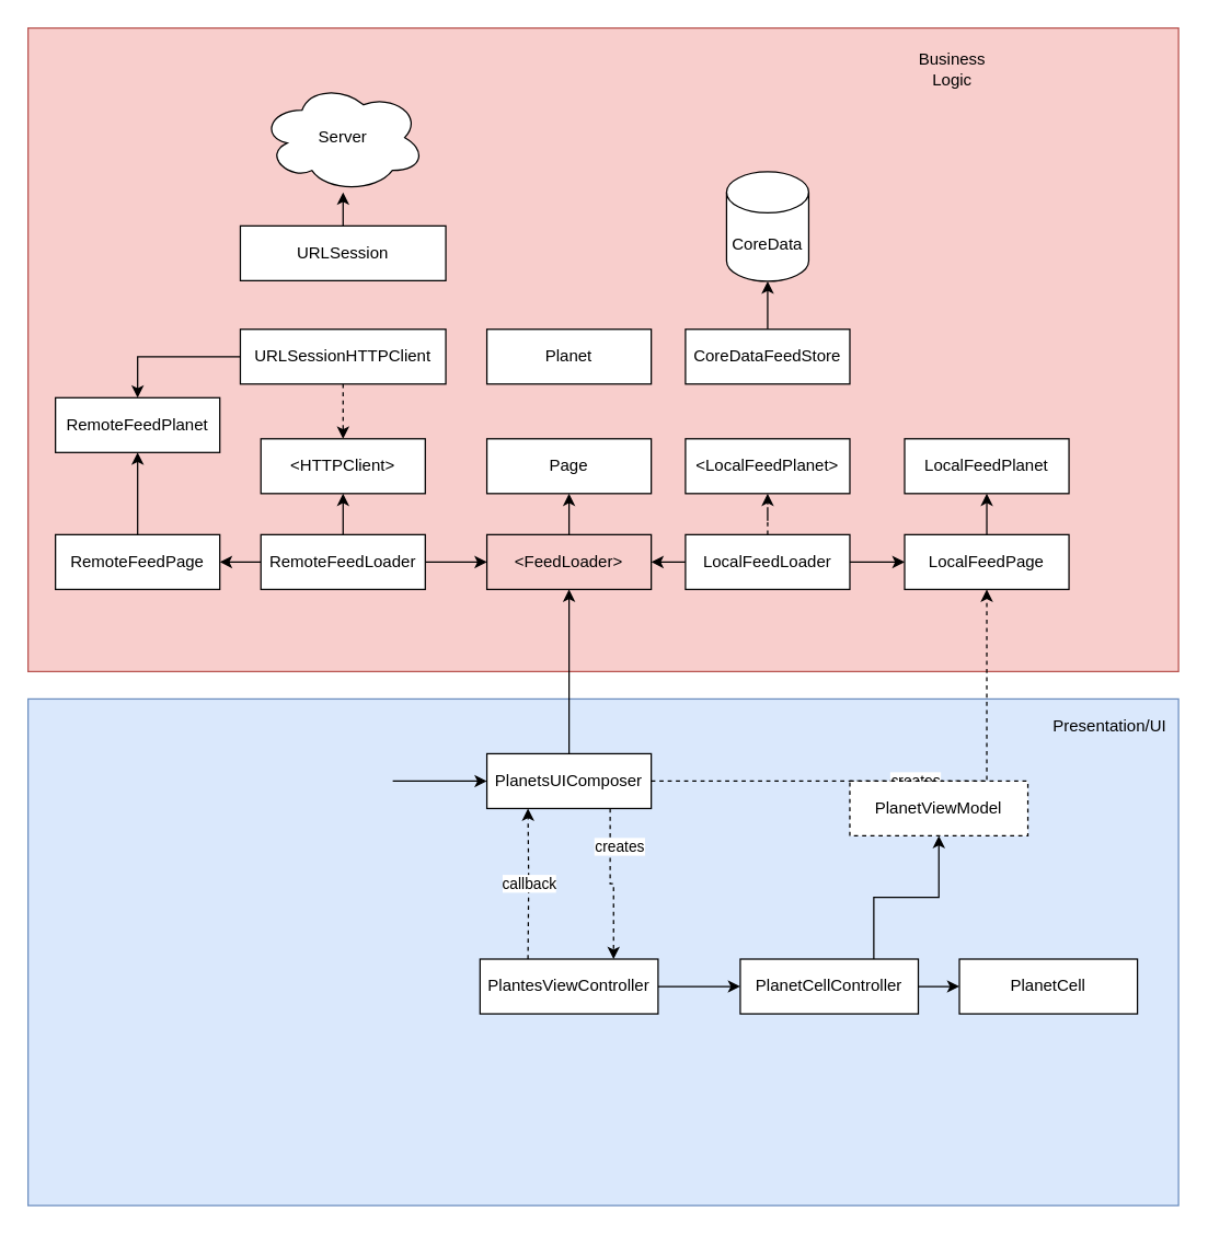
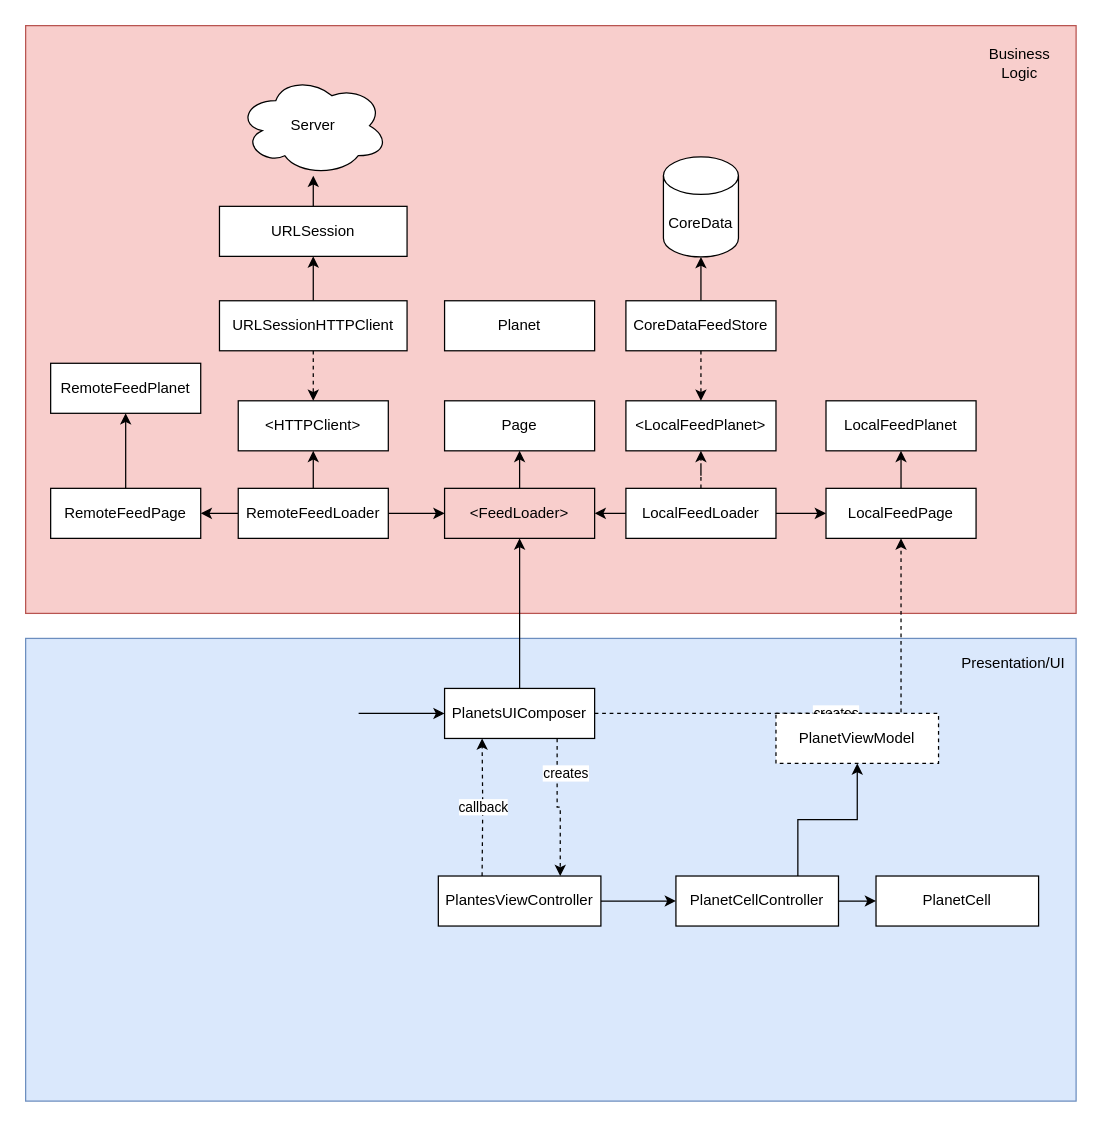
  <mxCell id="0" />
  <mxCell id="1" parent="0" />
  <mxCell id="2" value="" style="rounded=0;whiteSpace=wrap;html=1;fillColor=#dae8fc;strokeColor=#6c8ebf;" parent="1" vertex="1"><mxGeometry x="20" y="510" width="840" height="370" as="geometry" /></mxCell>
  <mxCell id="3" value="" style="rounded=0;whiteSpace=wrap;html=1;fillColor=#f8cecc;strokeColor=#b85450;" parent="1" vertex="1"><mxGeometry x="20" y="20" width="840" height="470" as="geometry" /></mxCell>
  <mxCell id="4" style="edgeStyle=orthogonalEdgeStyle;rounded=0;orthogonalLoop=1;jettySize=auto;html=1;" parent="1" source="5" target="14" edge="1"><mxGeometry relative="1" as="geometry" /></mxCell>
  <mxCell id="5" value="&amp;lt;FeedLoader&amp;gt;" style="rounded=0;whiteSpace=wrap;html=1;fillColor=#f8cecc;" parent="1" vertex="1"><mxGeometry x="355" y="390" width="120" height="40" as="geometry" /></mxCell>
  <mxCell id="6" style="edgeStyle=orthogonalEdgeStyle;rounded=0;orthogonalLoop=1;jettySize=auto;html=1;entryX=0;entryY=0.5;entryDx=0;entryDy=0;" parent="1" source="9" target="5" edge="1"><mxGeometry relative="1" as="geometry" /></mxCell>
  <mxCell id="7" style="edgeStyle=orthogonalEdgeStyle;rounded=0;orthogonalLoop=1;jettySize=auto;html=1;" parent="1" source="9" target="15" edge="1"><mxGeometry relative="1" as="geometry" /></mxCell>
  <mxCell id="8" style="edgeStyle=orthogonalEdgeStyle;rounded=0;orthogonalLoop=1;jettySize=auto;html=1;" edge="1" parent="1" source="9" target="48"><mxGeometry relative="1" as="geometry" /></mxCell>
  <mxCell id="9" value="RemoteFeedLoader" style="rounded=0;whiteSpace=wrap;html=1;" parent="1" vertex="1"><mxGeometry x="190" y="390" width="120" height="40" as="geometry" /></mxCell>
  <mxCell id="10" style="edgeStyle=orthogonalEdgeStyle;rounded=0;orthogonalLoop=1;jettySize=auto;html=1;entryX=1;entryY=0.5;entryDx=0;entryDy=0;" parent="1" source="13" target="5" edge="1"><mxGeometry relative="1" as="geometry" /></mxCell>
  <mxCell id="11" style="edgeStyle=orthogonalEdgeStyle;rounded=0;orthogonalLoop=1;jettySize=auto;html=1;dashed=1;" parent="1" source="13" target="21" edge="1"><mxGeometry relative="1" as="geometry" /></mxCell>
  <mxCell id="12" style="edgeStyle=orthogonalEdgeStyle;rounded=0;orthogonalLoop=1;jettySize=auto;html=1;" edge="1" parent="1" source="13" target="38"><mxGeometry relative="1" as="geometry" /></mxCell>
  <mxCell id="13" value="LocalFeedLoader" style="rounded=0;whiteSpace=wrap;html=1;" parent="1" vertex="1"><mxGeometry x="500" y="390" width="120" height="40" as="geometry" /></mxCell>
  <mxCell id="14" value="Page" style="rounded=0;whiteSpace=wrap;html=1;" parent="1" vertex="1"><mxGeometry x="355" y="320" width="120" height="40" as="geometry" /></mxCell>
  <mxCell id="15" value="&amp;lt;HTTPClient&amp;gt;" style="rounded=0;whiteSpace=wrap;html=1;" parent="1" vertex="1"><mxGeometry x="190" y="320" width="120" height="40" as="geometry" /></mxCell>
  <mxCell id="16" style="edgeStyle=orthogonalEdgeStyle;rounded=0;orthogonalLoop=1;jettySize=auto;html=1;dashed=1;" parent="1" source="18" target="15" edge="1"><mxGeometry relative="1" as="geometry" /></mxCell>
- <mxCell id="17" style="edgeStyle=orthogonalEdgeStyle;rounded=0;orthogonalLoop=1;jettySize=auto;html=1;" parent="1" source="18" target="41" edge="1"><mxGeometry relative="1" as="geometry" /></mxCell>
+ <mxCell id="17" style="edgeStyle=orthogonalEdgeStyle;rounded=0;orthogonalLoop=1;jettySize=auto;html=1;entryX=0.5;entryY=1;entryDx=0;entryDy=0;" parent="1" source="18" target="20" edge="1"><mxGeometry relative="1" as="geometry" /></mxCell>
  <mxCell id="18" value="URLSessionHTTPClient" style="rounded=0;whiteSpace=wrap;html=1;" parent="1" vertex="1"><mxGeometry x="175" y="240" width="150" height="40" as="geometry" /></mxCell>
  <mxCell id="19" style="edgeStyle=orthogonalEdgeStyle;rounded=0;orthogonalLoop=1;jettySize=auto;html=1;" edge="1" parent="1" source="20" target="40"><mxGeometry relative="1" as="geometry" /></mxCell>
  <mxCell id="20" value="URLSession" style="rounded=0;whiteSpace=wrap;html=1;" parent="1" vertex="1"><mxGeometry x="175" y="164.5" width="150" height="40" as="geometry" /></mxCell>
  <mxCell id="21" value="&amp;lt;LocalFeedPlanet&amp;gt;" style="rounded=0;whiteSpace=wrap;html=1;" parent="1" vertex="1"><mxGeometry x="500" y="320" width="120" height="40" as="geometry" /></mxCell>
+ <mxCell id="22" style="edgeStyle=orthogonalEdgeStyle;rounded=0;orthogonalLoop=1;jettySize=auto;html=1;dashed=1;" parent="1" source="24" target="21" edge="1"><mxGeometry relative="1" as="geometry" /></mxCell>
  <mxCell id="23" style="edgeStyle=orthogonalEdgeStyle;rounded=0;orthogonalLoop=1;jettySize=auto;html=1;" edge="1" parent="1" source="24" target="39"><mxGeometry relative="1" as="geometry" /></mxCell>
  <mxCell id="24" value="CoreDataFeedStore" style="rounded=0;whiteSpace=wrap;html=1;" parent="1" vertex="1"><mxGeometry x="500" y="240" width="120" height="40" as="geometry" /></mxCell>
  <mxCell id="25" style="edgeStyle=orthogonalEdgeStyle;rounded=0;orthogonalLoop=1;jettySize=auto;html=1;entryX=0.5;entryY=1;entryDx=0;entryDy=0;exitX=0.5;exitY=0;exitDx=0;exitDy=0;" parent="1" source="29" target="5" edge="1"><mxGeometry relative="1" as="geometry" /></mxCell>
  <mxCell id="26" style="edgeStyle=orthogonalEdgeStyle;rounded=0;orthogonalLoop=1;jettySize=auto;html=1;entryX=0.75;entryY=0;entryDx=0;entryDy=0;dashed=1;exitX=0.75;exitY=1;exitDx=0;exitDy=0;" parent="1" source="29" target="32" edge="1"><mxGeometry relative="1" as="geometry" /></mxCell>
  <mxCell id="27" value="creates" style="edgeLabel;html=1;align=center;verticalAlign=middle;resizable=0;points=[];" parent="26" vertex="1" connectable="0"><mxGeometry x="-0.572" y="3" relative="1" as="geometry"><mxPoint x="3" y="3" as="offset" /></mxGeometry></mxCell>
  <mxCell id="28" value="creates" style="edgeStyle=orthogonalEdgeStyle;rounded=0;orthogonalLoop=1;jettySize=auto;html=1;dashed=1;" edge="1" parent="1" source="29" target="38"><mxGeometry relative="1" as="geometry" /></mxCell>
  <mxCell id="29" value="PlanetsUIComposer" style="rounded=0;whiteSpace=wrap;html=1;" parent="1" vertex="1"><mxGeometry x="355" y="550" width="120" height="40" as="geometry" /></mxCell>
  <mxCell id="30" style="edgeStyle=orthogonalEdgeStyle;rounded=0;orthogonalLoop=1;jettySize=auto;html=1;entryX=0;entryY=0.5;entryDx=0;entryDy=0;" parent="1" source="32" target="35" edge="1"><mxGeometry relative="1" as="geometry" /></mxCell>
  <mxCell id="31" value="callback" style="edgeStyle=orthogonalEdgeStyle;rounded=0;orthogonalLoop=1;jettySize=auto;html=1;entryX=0.25;entryY=1;entryDx=0;entryDy=0;dashed=1;" edge="1" parent="1" target="29"><mxGeometry relative="1" as="geometry"><mxPoint x="385" y="700" as="sourcePoint" /></mxGeometry></mxCell>
  <mxCell id="32" value="PlantesViewController" style="rounded=0;whiteSpace=wrap;html=1;" parent="1" vertex="1"><mxGeometry x="350" y="700" width="130" height="40" as="geometry" /></mxCell>
  <mxCell id="33" style="edgeStyle=orthogonalEdgeStyle;rounded=0;orthogonalLoop=1;jettySize=auto;html=1;exitX=0.75;exitY=0;exitDx=0;exitDy=0;" edge="1" parent="1" source="35" target="42"><mxGeometry relative="1" as="geometry" /></mxCell>
  <mxCell id="34" style="edgeStyle=orthogonalEdgeStyle;rounded=0;orthogonalLoop=1;jettySize=auto;html=1;entryX=0;entryY=0.5;entryDx=0;entryDy=0;" edge="1" parent="1" source="35" target="43"><mxGeometry relative="1" as="geometry" /></mxCell>
  <mxCell id="35" value="PlanetCellController" style="rounded=0;whiteSpace=wrap;html=1;" parent="1" vertex="1"><mxGeometry x="540" y="700" width="130" height="40" as="geometry" /></mxCell>
- <mxCell id="36" value="Business Logic" style="text;html=1;strokeColor=none;fillColor=none;align=center;verticalAlign=middle;whiteSpace=wrap;rounded=0;" parent="1" vertex="1"><mxGeometry x="670" y="40" width="50" height="20" as="geometry" /></mxCell>
+ <mxCell id="36" value="Business Logic" style="text;html=1;strokeColor=none;fillColor=none;align=center;verticalAlign=middle;whiteSpace=wrap;rounded=0;" parent="1" vertex="1"><mxGeometry x="790" y="40" width="50" height="20" as="geometry" /></mxCell>
  <mxCell id="37" style="edgeStyle=orthogonalEdgeStyle;rounded=0;orthogonalLoop=1;jettySize=auto;html=1;" edge="1" parent="1" source="38" target="49"><mxGeometry relative="1" as="geometry" /></mxCell>
  <mxCell id="38" value="LocalFeedPage" style="rounded=0;whiteSpace=wrap;html=1;" vertex="1" parent="1"><mxGeometry x="660" y="390" width="120" height="40" as="geometry" /></mxCell>
  <mxCell id="39" value="CoreData" style="shape=cylinder3;whiteSpace=wrap;html=1;boundedLbl=1;backgroundOutline=1;size=15;" vertex="1" parent="1"><mxGeometry x="530" y="125" width="60" height="80" as="geometry" /></mxCell>
  <mxCell id="40" value="Server" style="ellipse;shape=cloud;whiteSpace=wrap;html=1;" vertex="1" parent="1"><mxGeometry x="190" y="60" width="120" height="80" as="geometry" /></mxCell>
  <mxCell id="41" value="RemoteFeedPlanet" style="rounded=0;whiteSpace=wrap;html=1;" vertex="1" parent="1"><mxGeometry x="40" y="290" width="120" height="40" as="geometry" /></mxCell>
  <mxCell id="42" value="PlanetViewModel" style="rounded=0;whiteSpace=wrap;html=1;dashed=1;" vertex="1" parent="1"><mxGeometry x="620" y="570" width="130" height="40" as="geometry" /></mxCell>
  <mxCell id="43" value="PlanetCell" style="rounded=0;whiteSpace=wrap;html=1;" vertex="1" parent="1"><mxGeometry x="700" y="700" width="130" height="40" as="geometry" /></mxCell>
  <mxCell id="44" value="Presentation/UI" style="text;html=1;strokeColor=none;fillColor=none;align=center;verticalAlign=middle;whiteSpace=wrap;rounded=0;" vertex="1" parent="1"><mxGeometry x="760" y="520" width="100" height="20" as="geometry" /></mxCell>
  <mxCell id="45" value="" style="endArrow=classic;html=1;entryX=0;entryY=0.5;entryDx=0;entryDy=0;exitX=0.317;exitY=0.162;exitDx=0;exitDy=0;exitPerimeter=0;" edge="1" parent="1" source="2" target="29"><mxGeometry width="50" height="50" relative="1" as="geometry"><mxPoint x="300" y="600" as="sourcePoint" /><mxPoint x="310" y="600" as="targetPoint" /><Array as="points"><mxPoint x="310" y="570" /></Array></mxGeometry></mxCell>
  <mxCell id="46" value="Planet" style="rounded=0;whiteSpace=wrap;html=1;" vertex="1" parent="1"><mxGeometry x="355" y="240" width="120" height="40" as="geometry" /></mxCell>
  <mxCell id="47" style="edgeStyle=orthogonalEdgeStyle;rounded=0;orthogonalLoop=1;jettySize=auto;html=1;" edge="1" parent="1" source="48" target="41"><mxGeometry relative="1" as="geometry" /></mxCell>
  <mxCell id="48" value="RemoteFeedPage" style="rounded=0;whiteSpace=wrap;html=1;" vertex="1" parent="1"><mxGeometry y="390" width="120" height="40" as="geometry" x="40" /></mxCell>
  <mxCell id="49" value="LocalFeedPlanet" style="rounded=0;whiteSpace=wrap;html=1;" vertex="1" parent="1"><mxGeometry x="660" y="320" width="120" height="40" as="geometry" /></mxCell>
